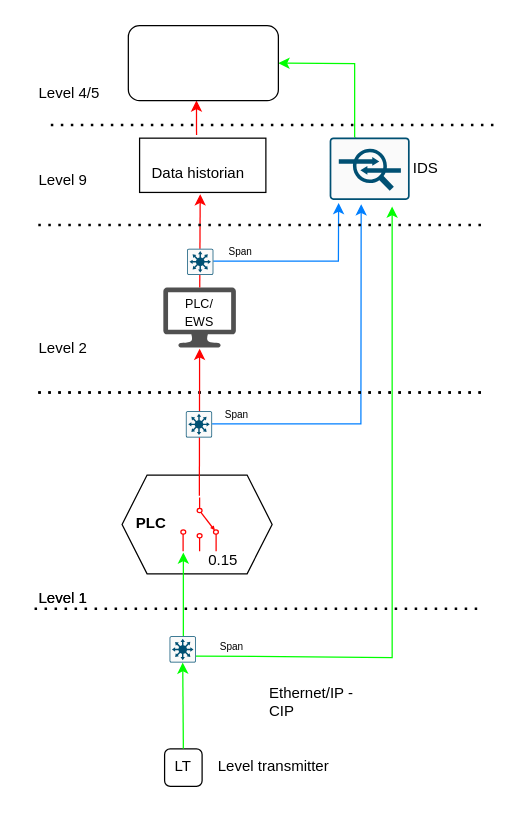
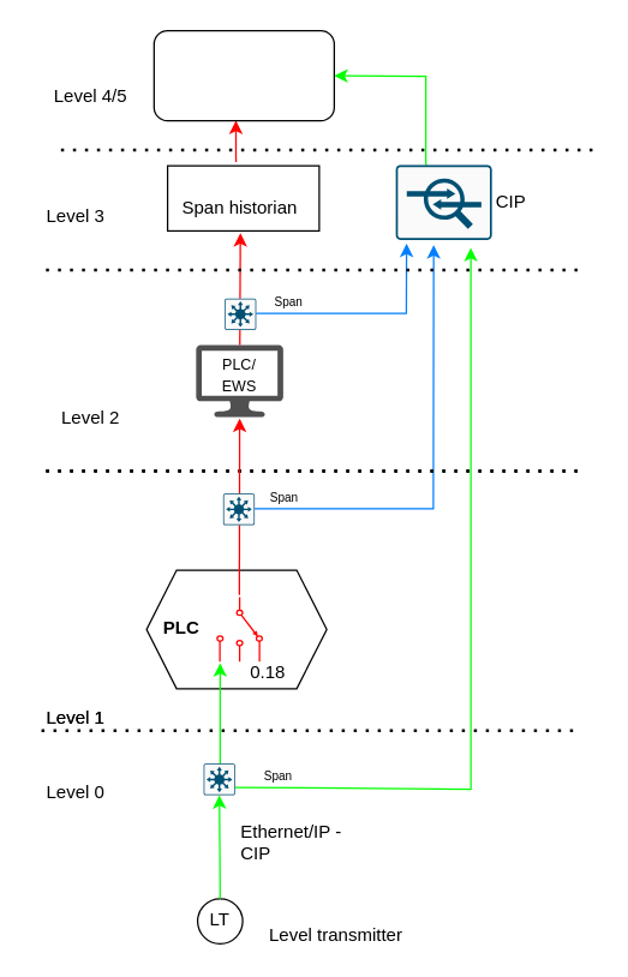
  <mxCell id="0" />
  <mxCell id="1" parent="0" />
  <mxCell id="2" value="" style="sketch=0;pointerEvents=1;shadow=0;dashed=0;html=1;strokeColor=none;fillColor=#505050;labelPosition=center;verticalLabelPosition=bottom;verticalAlign=top;outlineConnect=0;align=center;shape=mxgraph.office.devices.lcd_monitor;" vertex="1" parent="1"><mxGeometry x="130" y="229.4" width="58" height="48" as="geometry" /></mxCell>
  <mxCell id="3" value="" style="endArrow=classic;html=1;rounded=0;strokeColor=#007FFF;entryX=0.394;entryY=1.068;entryDx=0;entryDy=0;entryPerimeter=0;" edge="1" parent="1" target="16"><mxGeometry width="50" height="50" relative="1" as="geometry"><mxPoint x="158" y="338.4" as="sourcePoint" /><mxPoint x="238" y="338.4" as="targetPoint" /><Array as="points"><mxPoint x="288" y="338.4" /></Array></mxGeometry></mxCell>
  <mxCell id="4" value="" style="endArrow=classic;html=1;rounded=0;strokeColor=#007FFF;entryX=0.112;entryY=1.049;entryDx=0;entryDy=0;entryPerimeter=0;" edge="1" parent="1" target="16"><mxGeometry width="50" height="50" relative="1" as="geometry"><mxPoint x="158" y="208.4" as="sourcePoint" /><mxPoint x="238" y="208.4" as="targetPoint" /><Array as="points"><mxPoint x="270" y="208.4" /></Array></mxGeometry></mxCell>
  <mxCell id="5" value="" style="endArrow=classic;html=1;rounded=0;strokeColor=#00FF00;exitX=0.324;exitY=-0.005;exitDx=0;exitDy=0;exitPerimeter=0;entryX=1;entryY=0.5;entryDx=0;entryDy=0;" edge="1" parent="1" source="16" target="22"><mxGeometry width="50" height="50" relative="1" as="geometry"><mxPoint x="327.87" y="255.26" as="sourcePoint" /><mxPoint x="383" y="255.4" as="targetPoint" /><Array as="points"><mxPoint x="283" y="148.4" /><mxPoint x="283" y="50.4" /></Array></mxGeometry></mxCell>
  <mxCell id="6" value="" style="endArrow=classic;html=1;rounded=0;strokeColor=#FF0000;entryX=0.454;entryY=0.997;entryDx=0;entryDy=0;entryPerimeter=0;" edge="1" parent="1" source="2"><mxGeometry width="50" height="50" relative="1" as="geometry"><mxPoint x="159" y="238.4" as="sourcePoint" /><mxPoint x="159.48" y="154.82" as="targetPoint" /><Array as="points" /></mxGeometry></mxCell>
  <mxCell id="7" value="" style="shape=hexagon;perimeter=hexagonPerimeter2;whiteSpace=wrap;html=1;fixedSize=1;" vertex="1" parent="1"><mxGeometry x="97" y="379.4" width="120" height="79" as="geometry" /></mxCell>
  <mxCell id="8" value="" style="rounded=0;whiteSpace=wrap;html=1;shadow=0;strokeColor=#000000;" vertex="1" parent="1"><mxGeometry x="111" y="110" width="101" height="43.4" as="geometry" /></mxCell>
- <mxCell id="9" value="Level 2" style="text;html=1;strokeColor=none;fillColor=none;align=center;verticalAlign=middle;whiteSpace=wrap;rounded=0;" vertex="1" parent="1"><mxGeometry x="20" y="263.4" width="60" height="30" as="geometry" /></mxCell>
+ <mxCell id="9" value="Level 2" style="text;html=1;strokeColor=none;fillColor=none;align=center;verticalAlign=middle;whiteSpace=wrap;rounded=0;" vertex="1" parent="1"><mxGeometry x="30" y="263.4" width="60" height="30" as="geometry" /></mxCell>
+ <mxCell id="10" value="Level 0" style="text;html=1;strokeColor=none;fillColor=none;align=center;verticalAlign=middle;whiteSpace=wrap;rounded=0;" vertex="1" parent="1"><mxGeometry x="20" y="513.4" width="60" height="30" as="geometry" /></mxCell>
  <mxCell id="11" value="Level 1" style="text;html=1;strokeColor=none;fillColor=none;align=center;verticalAlign=middle;whiteSpace=wrap;rounded=0;" vertex="1" parent="1"><mxGeometry x="20" y="463.4" width="60" height="30" as="geometry" /></mxCell>
  <mxCell id="12" value="" style="endArrow=none;dashed=1;html=1;dashPattern=1 3;strokeWidth=2;rounded=0;" edge="1" parent="1"><mxGeometry width="50" height="50" relative="1" as="geometry"><mxPoint x="30" y="313.4" as="sourcePoint" /><mxPoint x="386" y="313.4" as="targetPoint" /></mxGeometry></mxCell>
  <mxCell id="13" value="&lt;font style=&quot;font-size: 10px;&quot;&gt;PLC/&lt;br&gt;EWS&lt;/font&gt;" style="text;html=1;strokeColor=none;fillColor=none;align=center;verticalAlign=middle;whiteSpace=wrap;rounded=0;" vertex="1" parent="1"><mxGeometry x="140.5" y="243.4" width="35.5" height="11" as="geometry" /></mxCell>
  <mxCell id="14" value="" style="pointerEvents=1;verticalLabelPosition=bottom;shadow=0;dashed=0;align=center;html=1;verticalAlign=top;shape=mxgraph.electrical.electro-mechanical.selectorSwitch3Position2;elSwitchState=1;strokeColor=#FF0000;rotation=90;" vertex="1" parent="1"><mxGeometry x="137.5" y="403.9" width="43" height="30" as="geometry" /></mxCell>
- <mxCell id="15" value="0.15" style="text;html=1;strokeColor=none;fillColor=none;align=center;verticalAlign=middle;whiteSpace=wrap;rounded=0;" vertex="1" parent="1"><mxGeometry x="168" y="433.4" width="20" height="30" as="geometry" /></mxCell>
+ <mxCell id="15" value="0.18" style="text;html=1;strokeColor=none;fillColor=none;align=center;verticalAlign=middle;whiteSpace=wrap;rounded=0;" vertex="1" parent="1"><mxGeometry x="168" y="433.4" width="20" height="30" as="geometry" /></mxCell>
  <mxCell id="16" value="" style="sketch=0;points=[[0.015,0.015,0],[0.985,0.015,0],[0.985,0.985,0],[0.015,0.985,0],[0.25,0,0],[0.5,0,0],[0.75,0,0],[1,0.25,0],[1,0.5,0],[1,0.75,0],[0.75,1,0],[0.5,1,0],[0.25,1,0],[0,0.75,0],[0,0.5,0],[0,0.25,0]];verticalLabelPosition=bottom;html=1;verticalAlign=top;aspect=fixed;align=center;pointerEvents=1;shape=mxgraph.cisco19.rect;prIcon=ips_ids;fillColor=#FAFAFA;strokeColor=#005073;shadow=0;" vertex="1" parent="1"><mxGeometry x="263" y="109.4" width="64" height="50" as="geometry" /></mxCell>
  <mxCell id="17" value="" style="endArrow=classic;html=1;rounded=0;strokeColor=#FF0000;entryX=0.454;entryY=0.997;entryDx=0;entryDy=0;entryPerimeter=0;exitX=0.451;exitY=-0.059;exitDx=0;exitDy=0;exitPerimeter=0;" edge="1" parent="1" source="8" target="22"><mxGeometry width="50" height="50" relative="1" as="geometry"><mxPoint x="203" y="131.78" as="sourcePoint" /><mxPoint x="273" y="131.4" as="targetPoint" /><Array as="points" /></mxGeometry></mxCell>
- <mxCell id="18" value="Data historian" style="text;html=1;strokeColor=none;fillColor=none;align=left;verticalAlign=middle;whiteSpace=wrap;rounded=0;" vertex="1" parent="1"><mxGeometry x="119.25" y="123.4" width="80" height="30" as="geometry" /></mxCell>
- <mxCell id="19" value="IDS" style="text;html=1;strokeColor=none;fillColor=none;align=center;verticalAlign=middle;whiteSpace=wrap;rounded=0;" vertex="1" parent="1"><mxGeometry x="310" y="119.4" width="60" height="30" as="geometry" /></mxCell>
- <mxCell id="20" value="Level 9" style="text;html=1;strokeColor=none;fillColor=none;align=center;verticalAlign=middle;whiteSpace=wrap;rounded=0;" vertex="1" parent="1"><mxGeometry x="20" y="129.4" width="60" height="30" as="geometry" /></mxCell>
+ <mxCell id="18" value="Span historian" style="text;html=1;strokeColor=none;fillColor=none;align=left;verticalAlign=middle;whiteSpace=wrap;rounded=0;" vertex="1" parent="1"><mxGeometry x="119.25" y="123.4" width="80" height="30" as="geometry" /></mxCell>
+ <mxCell id="19" value="CIP" style="text;html=1;strokeColor=none;fillColor=none;align=center;verticalAlign=middle;whiteSpace=wrap;rounded=0;" vertex="1" parent="1"><mxGeometry x="310" y="119.4" width="60" height="30" as="geometry" /></mxCell>
+ <mxCell id="20" value="Level 3" style="text;html=1;strokeColor=none;fillColor=none;align=center;verticalAlign=middle;whiteSpace=wrap;rounded=0;" vertex="1" parent="1"><mxGeometry x="20" y="129.4" width="60" height="30" as="geometry" /></mxCell>
  <mxCell id="21" value="" style="endArrow=none;dashed=1;html=1;dashPattern=1 3;strokeWidth=2;rounded=0;" edge="1" parent="1"><mxGeometry width="50" height="50" relative="1" as="geometry"><mxPoint x="30" y="179.4" as="sourcePoint" /><mxPoint x="386" y="179.4" as="targetPoint" /></mxGeometry></mxCell>
  <mxCell id="22" value="" style="rounded=1;whiteSpace=wrap;html=1;" vertex="1" parent="1"><mxGeometry x="102" y="20" width="120" height="60" as="geometry" /></mxCell>
- <mxCell id="23" value="Level 4/5" style="text;html=1;strokeColor=none;fillColor=none;align=center;verticalAlign=middle;whiteSpace=wrap;rounded=0;" vertex="1" parent="1"><mxGeometry x="25" y="59.4" width="60" height="30" as="geometry" /></mxCell>
+ <mxCell id="23" value="Level 4/5" style="text;html=1;strokeColor=none;fillColor=none;align=center;verticalAlign=middle;whiteSpace=wrap;rounded=0;" vertex="1" parent="1"><mxGeometry x="30" y="49.4" width="60" height="30" as="geometry" /></mxCell>
  <mxCell id="24" value="" style="endArrow=none;dashed=1;html=1;dashPattern=1 3;strokeWidth=2;rounded=0;" edge="1" parent="1"><mxGeometry width="50" height="50" relative="1" as="geometry"><mxPoint x="40" y="99.4" as="sourcePoint" /><mxPoint x="396" y="99.4" as="targetPoint" /></mxGeometry></mxCell>
  <mxCell id="25" value="" style="endArrow=none;dashed=1;html=1;dashPattern=1 3;strokeWidth=2;rounded=0;" edge="1" parent="1"><mxGeometry width="50" height="50" relative="1" as="geometry"><mxPoint x="27" y="486.4" as="sourcePoint" /><mxPoint x="383" y="486.4" as="targetPoint" /></mxGeometry></mxCell>
  <mxCell id="26" value="Level 1" style="text;html=1;strokeColor=none;fillColor=none;align=center;verticalAlign=middle;whiteSpace=wrap;rounded=0;" vertex="1" parent="1"><mxGeometry x="20" y="463.4" width="60" height="30" as="geometry" /></mxCell>
  <mxCell id="27" value="" style="endArrow=none;dashed=1;html=1;dashPattern=1 3;strokeWidth=2;rounded=0;" edge="1" parent="1"><mxGeometry width="50" height="50" relative="1" as="geometry"><mxPoint x="30" y="313.4" as="sourcePoint" /><mxPoint x="386" y="313.4" as="targetPoint" /></mxGeometry></mxCell>
  <mxCell id="28" value="&lt;b&gt;PLC&lt;/b&gt;" style="text;html=1;strokeColor=none;fillColor=none;align=center;verticalAlign=middle;whiteSpace=wrap;rounded=0;" vertex="1" parent="1"><mxGeometry x="103" y="413.4" width="35" height="9" as="geometry" /></mxCell>
  <mxCell id="29" value="" style="endArrow=classic;html=1;rounded=0;strokeColor=#00FF00;" edge="1" parent="1"><mxGeometry width="50" height="50" relative="1" as="geometry"><mxPoint x="146" y="508.4" as="sourcePoint" /><mxPoint x="146" y="441.4" as="targetPoint" /></mxGeometry></mxCell>
- <mxCell id="30" value="LT" style="whiteSpace=wrap;html=1;aspect=fixed;rounded=1;" vertex="1" parent="1"><mxGeometry x="131" y="598.4" width="30" height="30" as="geometry" /></mxCell>
+ <mxCell id="30" value="LT" style="ellipse;whiteSpace=wrap;html=1;aspect=fixed;" vertex="1" parent="1"><mxGeometry x="131" y="598.4" width="30" height="30" as="geometry" /></mxCell>
  <mxCell id="31" value="" style="endArrow=classic;html=1;rounded=0;strokeColor=#FF0000;" edge="1" parent="1"><mxGeometry width="50" height="50" relative="1" as="geometry"><mxPoint x="158.797" y="395.98" as="sourcePoint" /><mxPoint x="159" y="278.4" as="targetPoint" /><Array as="points" /></mxGeometry></mxCell>
  <mxCell id="32" value="" style="endArrow=classic;html=1;rounded=0;strokeColor=#00FF00;exitX=0.5;exitY=0;exitDx=0;exitDy=0;entryX=0.5;entryY=1;entryDx=0;entryDy=0;entryPerimeter=0;" edge="1" parent="1" source="30" target="40"><mxGeometry width="50" height="50" relative="1" as="geometry"><mxPoint x="146" y="612.4" as="sourcePoint" /><mxPoint x="146" y="545.4" as="targetPoint" /></mxGeometry></mxCell>
  <mxCell id="33" value="&lt;font style=&quot;font-size: 8px;&quot;&gt;Span&lt;/font&gt;" style="text;html=1;strokeColor=none;fillColor=none;align=center;verticalAlign=middle;whiteSpace=wrap;rounded=0;" vertex="1" parent="1"><mxGeometry x="155.25" y="501.4" width="60" height="30" as="geometry" /></mxCell>
  <mxCell id="34" value="" style="endArrow=classic;html=1;rounded=0;strokeColor=#00FF00;entryX=0.781;entryY=1.106;entryDx=0;entryDy=0;entryPerimeter=0;exitX=1;exitY=0.75;exitDx=0;exitDy=0;exitPerimeter=0;" edge="1" parent="1"><mxGeometry width="50" height="50" relative="1" as="geometry"><mxPoint x="156" y="524.15" as="sourcePoint" /><mxPoint x="312.984" y="164.7" as="targetPoint" /><Array as="points"><mxPoint x="313" y="525.4" /></Array></mxGeometry></mxCell>
- <mxCell id="35" value="Ethernet/IP - CIP" style="text;html=1;strokeColor=none;fillColor=none;align=left;verticalAlign=middle;whiteSpace=wrap;rounded=0;" vertex="1" parent="1"><mxGeometry x="213" y="546.4" width="75" height="30" as="geometry" /></mxCell>
+ <mxCell id="35" value="Ethernet/IP - CIP" style="text;html=1;strokeColor=none;fillColor=none;align=left;verticalAlign=middle;whiteSpace=wrap;rounded=0;" vertex="1" parent="1"><mxGeometry x="158" y="546.4" width="75" height="30" as="geometry" /></mxCell>
  <mxCell id="36" value="" style="sketch=0;points=[[0.015,0.015,0],[0.985,0.015,0],[0.985,0.985,0],[0.015,0.985,0],[0.25,0,0],[0.5,0,0],[0.75,0,0],[1,0.25,0],[1,0.5,0],[1,0.75,0],[0.75,1,0],[0.5,1,0],[0.25,1,0],[0,0.75,0],[0,0.5,0],[0,0.25,0]];verticalLabelPosition=bottom;html=1;verticalAlign=top;aspect=fixed;align=center;pointerEvents=1;shape=mxgraph.cisco19.rect;prIcon=l3_switch;fillColor=#FAFAFA;strokeColor=#005073;fontSize=10;" vertex="1" parent="1"><mxGeometry x="149" y="198.4" width="21" height="21" as="geometry" /></mxCell>
  <mxCell id="37" value="" style="sketch=0;points=[[0.015,0.015,0],[0.985,0.015,0],[0.985,0.985,0],[0.015,0.985,0],[0.25,0,0],[0.5,0,0],[0.75,0,0],[1,0.25,0],[1,0.5,0],[1,0.75,0],[0.75,1,0],[0.5,1,0],[0.25,1,0],[0,0.75,0],[0,0.5,0],[0,0.25,0]];verticalLabelPosition=bottom;html=1;verticalAlign=top;aspect=fixed;align=center;pointerEvents=1;shape=mxgraph.cisco19.rect;prIcon=l3_switch;fillColor=#FAFAFA;strokeColor=#005073;fontSize=10;" vertex="1" parent="1"><mxGeometry x="148" y="328.4" width="21" height="21" as="geometry" /></mxCell>
  <mxCell id="38" value="&lt;font style=&quot;font-size: 8px;&quot;&gt;Span&lt;/font&gt;" style="text;html=1;strokeColor=none;fillColor=none;align=center;verticalAlign=middle;whiteSpace=wrap;rounded=0;" vertex="1" parent="1"><mxGeometry x="159.25" y="315.4" width="60" height="30" as="geometry" /></mxCell>
  <mxCell id="39" value="&lt;font style=&quot;font-size: 8px;&quot;&gt;Span&lt;/font&gt;" style="text;html=1;strokeColor=none;fillColor=none;align=center;verticalAlign=middle;whiteSpace=wrap;rounded=0;" vertex="1" parent="1"><mxGeometry x="162.25" y="185.4" width="60" height="30" as="geometry" /></mxCell>
  <mxCell id="40" value="" style="sketch=0;points=[[0.015,0.015,0],[0.985,0.015,0],[0.985,0.985,0],[0.015,0.985,0],[0.25,0,0],[0.5,0,0],[0.75,0,0],[1,0.25,0],[1,0.5,0],[1,0.75,0],[0.75,1,0],[0.5,1,0],[0.25,1,0],[0,0.75,0],[0,0.5,0],[0,0.25,0]];verticalLabelPosition=bottom;html=1;verticalAlign=top;aspect=fixed;align=center;pointerEvents=1;shape=mxgraph.cisco19.rect;prIcon=l3_switch;fillColor=#FAFAFA;strokeColor=#005073;fontSize=10;" vertex="1" parent="1"><mxGeometry x="135" y="508.4" width="21" height="21" as="geometry" /></mxCell>
- <mxCell id="41" value="Level transmitter" style="text;html=1;strokeColor=none;fillColor=none;align=left;verticalAlign=middle;whiteSpace=wrap;rounded=0;" vertex="1" parent="1"><mxGeometry x="172" y="598.4" width="101" height="30" as="geometry" /></mxCell>
+ <mxCell id="41" value="Level transmitter" style="text;html=1;strokeColor=none;fillColor=none;align=left;verticalAlign=middle;whiteSpace=wrap;rounded=0;" vertex="1" parent="1"><mxGeometry x="177" y="608.4" width="101" height="30" as="geometry" /></mxCell>
